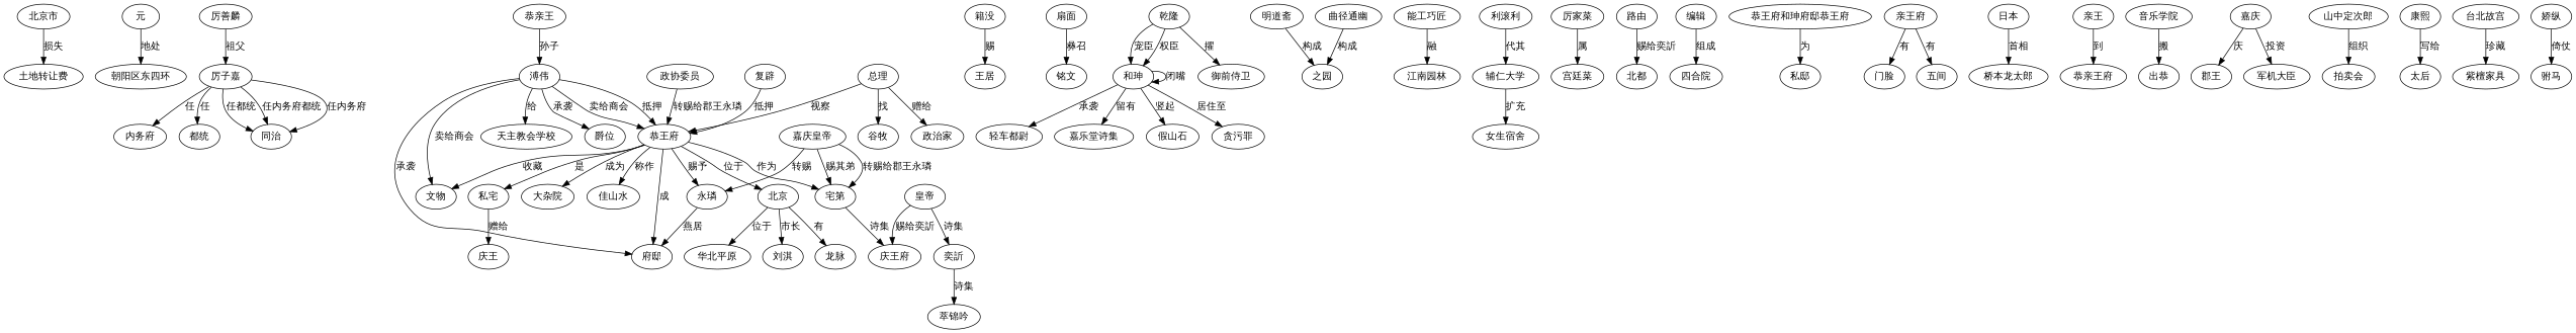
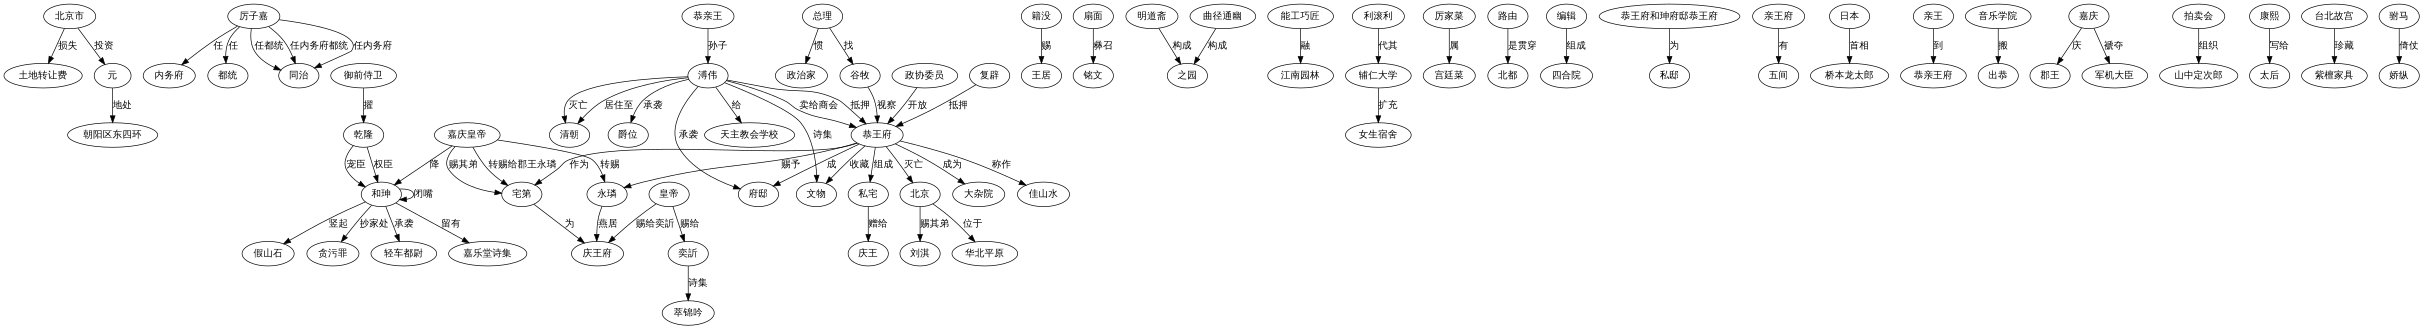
  digraph {
    node [fontname=FangSong]
    edge [fontname=FangSong]
    "北京市"
    "土地转让费"
    "元"
    "朝阳区东四环"
    "厉子嘉"
    "内务府"
    "都统"
    "同治"
    "溥伟"
    "府邸"
    "文物"
    "恭王府"
    "天主教会学校"
+   "清朝"
    "爵位"
    "私宅"
    "北京"
    "永璘"
    "宅第"
    "大杂院"
    "佳山水"
    "庆王"
-   "龙脉"
    "华北平原"
    "刘淇"
    "庆王府"
    "籍没"
    "王居"
    "总理"
    "谷牧"
    "政治家"
    "扇面"
    "铭文"
    "和珅"
    "轻车都尉"
    "嘉乐堂诗集"
    "假山石"
    "贪污罪"
    "明道斋"
    "之园"
    "能工巧匠"
    "江南园林"
    "嘉庆皇帝"
    "皇帝"
    "奕訢"
    "萃锦吟"
    "利滚利"
    "辅仁大学"
    "女生宿舍"
    "厉家菜"
    "宫廷菜"
    "恭亲王"
    "路由"
    "北都"
    "编辑"
    "四合院"
    "乾隆"
    "御前侍卫"
    "恭王府和珅府邸恭王府"
    "私邸"
    "复辟"
-   "厉善麟"
    "亲王府"
-   "门脸"
    "五间"
    "日本"
    "桥本龙太郎"
    "亲王"
    "恭亲王府"
    "音乐学院"
    "出恭"
    "政协委员"
    "嘉庆"
    "郡王"
    "军机大臣"
    "山中定次郎"
    "拍卖会"
    "康熙"
    "太后"
    "曲径通幽"
    "台北故宫"
    "紫檀家具"
    "驸马"
    "娇纵"
    "北京市" -> "土地转让费" [label="损失"]
+   "北京市" -> "元" [label="投资"]
    "元" -> "朝阳区东四环" [label="地处"]
    "厉子嘉" -> "内务府" [label="任"]
    "厉子嘉" -> "都统" [label="任"]
    "厉子嘉" -> "同治" [label="任都统"]
    "厉子嘉" -> "同治" [label="任内务府都统"]
    "厉子嘉" -> "同治" [label="任内务府"]
    "溥伟" -> "府邸" [label="承袭"]
-   "溥伟" -> "文物" [label="卖给商会"]
+   "溥伟" -> "文物" [label="诗集"]
    "溥伟" -> "恭王府" [label="卖给商会"]
    "溥伟" -> "恭王府" [label="抵押"]
    "溥伟" -> "天主教会学校" [label="给"]
+   "溥伟" -> "清朝" [label="居住至"]
+   "溥伟" -> "清朝" [label="灭亡"]
    "溥伟" -> "爵位" [label="承袭"]
    "恭王府" -> "府邸" [label="成"]
    "恭王府" -> "文物" [label="收藏"]
-   "恭王府" -> "私宅" [label="是"]
-   "恭王府" -> "北京" [label="位于"]
+   "恭王府" -> "私宅" [label="组成"]
+   "恭王府" -> "北京" [label="灭亡"]
    "恭王府" -> "永璘" [label="赐予"]
    "恭王府" -> "宅第" [label="作为"]
    "恭王府" -> "大杂院" [label="成为"]
    "恭王府" -> "佳山水" [label="称作"]
    "私宅" -> "庆王" [label="赠给"]
-   "北京" -> "龙脉" [label="有"]
    "北京" -> "华北平原" [label="位于"]
-   "北京" -> "刘淇" [label="市长"]
-   "永璘" -> "府邸" [label="燕居"]
-   "宅第" -> "庆王府" [label="诗集"]
+   "北京" -> "刘淇" [label="赐其弟"]
+   "永璘" -> "庆王府" [label="燕居"]
+   "宅第" -> "庆王府" [label="为"]
    "籍没" -> "王居" [label="赐"]
-   "总理" -> "恭王府" [label="视察"]
+   "谷牧" -> "恭王府" [label="视察"]
    "总理" -> "谷牧" [label="找"]
-   "总理" -> "政治家" [label="赠给"]
+   "总理" -> "政治家" [label="惯"]
    "扇面" -> "铭文" [label="彝召"]
    "和珅" -> "和珅" [label="闭嘴"]
    "和珅" -> "轻车都尉" [label="承袭"]
    "和珅" -> "嘉乐堂诗集" [label="留有"]
    "和珅" -> "假山石" [label="竖起"]
-   "和珅" -> "贪污罪" [label="居住至"]
+   "和珅" -> "贪污罪" [label="抄家处"]
    "明道斋" -> "之园" [label="构成"]
    "能工巧匠" -> "江南园林" [label="融"]
    "嘉庆皇帝" -> "永璘" [label="转赐"]
    "嘉庆皇帝" -> "宅第" [label="转赐给郡王永璘"]
    "嘉庆皇帝" -> "宅第" [label="赐其弟"]
+   "嘉庆皇帝" -> "和珅" [label="降"]
    "皇帝" -> "庆王府" [label="赐给奕訢"]
-   "皇帝" -> "奕訢" [label="诗集"]
+   "皇帝" -> "奕訢" [label="赐给"]
    "奕訢" -> "萃锦吟" [label="诗集"]
    "利滚利" -> "辅仁大学" [label="代其"]
    "辅仁大学" -> "女生宿舍" [label="扩充"]
    "厉家菜" -> "宫廷菜" [label="属"]
    "恭亲王" -> "溥伟" [label="孙子"]
-   "路由" -> "北都" [label="赐给奕訢"]
+   "路由" -> "北都" [label="是贯穿"]
    "编辑" -> "四合院" [label="组成"]
    "乾隆" -> "和珅" [label="宠臣"]
    "乾隆" -> "和珅" [label="权臣"]
-   "乾隆" -> "御前侍卫" [label="擢"]
+   "御前侍卫" -> "乾隆" [label="擢"]
    "恭王府和珅府邸恭王府" -> "私邸" [label="为"]
    "复辟" -> "恭王府" [label="抵押"]
-   "厉善麟" -> "厉子嘉" [label="祖父"]
-   "亲王府" -> "门脸" [label="有"]
    "亲王府" -> "五间" [label="有"]
    "日本" -> "桥本龙太郎" [label="首相"]
    "亲王" -> "恭亲王府" [label="到"]
    "音乐学院" -> "出恭" [label="搬"]
-   "政协委员" -> "恭王府" [label="转赐给郡王永璘"]
+   "政协委员" -> "恭王府" [label="开放"]
    "嘉庆" -> "郡王" [label="庆"]
-   "嘉庆" -> "军机大臣" [label="投资"]
-   "山中定次郎" -> "拍卖会" [label="组织"]
+   "嘉庆" -> "军机大臣" [label="褫夺"]
+   "拍卖会" -> "山中定次郎" [label="组织"]
    "康熙" -> "太后" [label="写给"]
    "曲径通幽" -> "之园" [label="构成"]
    "台北故宫" -> "紫檀家具" [label="珍藏"]
-   "娇纵" -> "驸马" [label="倚仗"]
+   "驸马" -> "娇纵" [label="倚仗"]
  }
